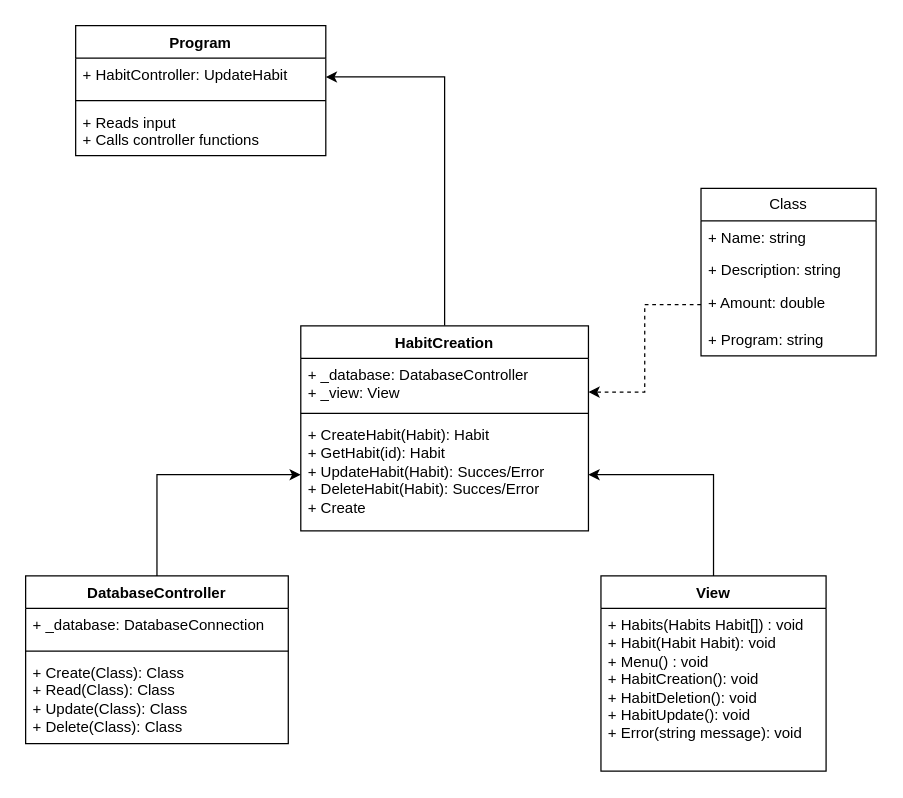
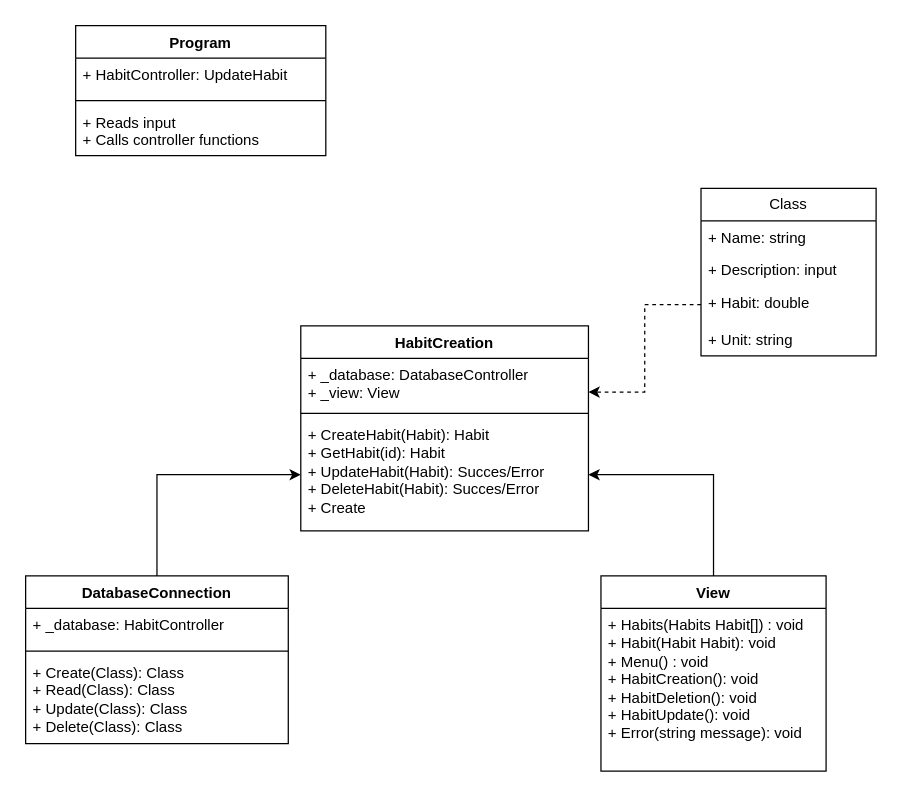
  <mxCell id="0" />
  <mxCell id="1" parent="0" />
  <mxCell id="2" style="edgeStyle=orthogonalEdgeStyle;rounded=0;orthogonalLoop=1;jettySize=auto;html=1;exitX=0.5;exitY=0;exitDx=0;exitDy=0;entryX=0;entryY=0.5;entryDx=0;entryDy=0;" edge="1" parent="1" source="3" target="14"><mxGeometry relative="1" as="geometry" /></mxCell>
- <mxCell id="3" value="DatabaseController" style="swimlane;fontStyle=1;align=center;verticalAlign=top;childLayout=stackLayout;horizontal=1;startSize=26;horizontalStack=0;resizeParent=1;resizeParentMax=0;resizeLast=0;collapsible=1;marginBottom=0;whiteSpace=wrap;html=1;" vertex="1" parent="1"><mxGeometry x="20" y="460" width="210" height="134" as="geometry" /></mxCell>
- <mxCell id="4" value="+ _database: DatabaseConnection" style="text;strokeColor=none;fillColor=none;align=left;verticalAlign=top;spacingLeft=4;spacingRight=4;overflow=hidden;rotatable=0;points=[[0,0.5],[1,0.5]];portConstraint=eastwest;whiteSpace=wrap;html=1;" vertex="1" parent="3"><mxGeometry y="26" width="210" height="30" as="geometry" /></mxCell>
+ <mxCell id="3" value="DatabaseConnection" style="swimlane;fontStyle=1;align=center;verticalAlign=top;childLayout=stackLayout;horizontal=1;startSize=26;horizontalStack=0;resizeParent=1;resizeParentMax=0;resizeLast=0;collapsible=1;marginBottom=0;whiteSpace=wrap;html=1;" vertex="1" parent="1"><mxGeometry x="20" y="460" width="210" height="134" as="geometry" /></mxCell>
+ <mxCell id="4" value="+ _database: HabitController" style="text;strokeColor=none;fillColor=none;align=left;verticalAlign=top;spacingLeft=4;spacingRight=4;overflow=hidden;rotatable=0;points=[[0,0.5],[1,0.5]];portConstraint=eastwest;whiteSpace=wrap;html=1;" vertex="1" parent="3"><mxGeometry y="26" width="210" height="30" as="geometry" /></mxCell>
  <mxCell id="5" value="" style="line;strokeWidth=1;fillColor=none;align=left;verticalAlign=middle;spacingTop=-1;spacingLeft=3;spacingRight=3;rotatable=0;labelPosition=right;points=[];portConstraint=eastwest;strokeColor=inherit;" vertex="1" parent="3"><mxGeometry y="56" width="210" height="8" as="geometry" /></mxCell>
  <mxCell id="6" value="+ Create(Class): Class&lt;div&gt;+ Read(Class): Class&lt;br&gt;&lt;/div&gt;&lt;div&gt;+ Update(Class): Class&lt;br&gt;&lt;/div&gt;&lt;div&gt;+ Delete(Class): Class&lt;br&gt;&lt;/div&gt;" style="text;strokeColor=none;fillColor=none;align=left;verticalAlign=top;spacingLeft=4;spacingRight=4;overflow=hidden;rotatable=0;points=[[0,0.5],[1,0.5]];portConstraint=eastwest;whiteSpace=wrap;html=1;" vertex="1" parent="3"><mxGeometry y="64" width="210" height="70" as="geometry" /></mxCell>
  <mxCell id="7" style="edgeStyle=orthogonalEdgeStyle;rounded=0;orthogonalLoop=1;jettySize=auto;html=1;entryX=1;entryY=0.5;entryDx=0;entryDy=0;" edge="1" parent="1" source="8" target="14"><mxGeometry relative="1" as="geometry" /></mxCell>
  <mxCell id="8" value="View" style="swimlane;fontStyle=1;align=center;verticalAlign=top;childLayout=stackLayout;horizontal=1;startSize=26;horizontalStack=0;resizeParent=1;resizeParentMax=0;resizeLast=0;collapsible=1;marginBottom=0;whiteSpace=wrap;html=1;" vertex="1" parent="1"><mxGeometry x="480" y="460" width="180" height="156" as="geometry" /></mxCell>
  <mxCell id="9" value="+ Habits(Habits Habit[]) : void&lt;div&gt;+ Habit(Habit Habit): void&lt;br&gt;&lt;div&gt;+ Menu() : void&lt;/div&gt;&lt;div&gt;+ HabitCreation(): void&lt;/div&gt;&lt;div&gt;+ HabitDeletion(): void&lt;/div&gt;&lt;div&gt;+ HabitUpdate(): void&lt;/div&gt;&lt;div&gt;+ Error(string message): void&lt;/div&gt;&lt;div&gt;&lt;br&gt;&lt;/div&gt;&lt;/div&gt;" style="text;strokeColor=none;fillColor=none;align=left;verticalAlign=top;spacingLeft=4;spacingRight=4;overflow=hidden;rotatable=0;points=[[0,0.5],[1,0.5]];portConstraint=eastwest;whiteSpace=wrap;html=1;" vertex="1" parent="8"><mxGeometry y="26" width="180" height="130" as="geometry" /></mxCell>
- <mxCell id="10" style="edgeStyle=orthogonalEdgeStyle;rounded=0;orthogonalLoop=1;jettySize=auto;html=1;entryX=1;entryY=0.5;entryDx=0;entryDy=0;" edge="1" parent="1" source="11" target="22"><mxGeometry relative="1" as="geometry" /></mxCell>
  <mxCell id="11" value="HabitCreation" style="swimlane;fontStyle=1;align=center;verticalAlign=top;childLayout=stackLayout;horizontal=1;startSize=26;horizontalStack=0;resizeParent=1;resizeParentMax=0;resizeLast=0;collapsible=1;marginBottom=0;whiteSpace=wrap;html=1;" vertex="1" parent="1"><mxGeometry x="240" y="260" width="230" height="164" as="geometry" /></mxCell>
  <mxCell id="12" value="&lt;div&gt;+ _database: DatabaseController&lt;/div&gt;&lt;div&gt;+ _view: View&lt;/div&gt;" style="text;strokeColor=none;fillColor=none;align=left;verticalAlign=top;spacingLeft=4;spacingRight=4;overflow=hidden;rotatable=0;points=[[0,0.5],[1,0.5]];portConstraint=eastwest;whiteSpace=wrap;html=1;" vertex="1" parent="11"><mxGeometry y="26" width="230" height="40" as="geometry" /></mxCell>
  <mxCell id="13" value="" style="line;strokeWidth=1;fillColor=none;align=left;verticalAlign=middle;spacingTop=-1;spacingLeft=3;spacingRight=3;rotatable=0;labelPosition=right;points=[];portConstraint=eastwest;strokeColor=inherit;" vertex="1" parent="11"><mxGeometry y="66" width="230" height="8" as="geometry" /></mxCell>
  <mxCell id="14" value="&lt;div&gt;+ CreateHabit(Habit): Habit&lt;/div&gt;&lt;div&gt;+ GetHabit(id): Habit&lt;/div&gt;&lt;div&gt;+ UpdateHabit(Habit): Succes/Error&lt;br&gt;&lt;div&gt;+ DeleteHabit(Habit): Succes/Error&lt;/div&gt;&lt;div&gt;+ Create&lt;/div&gt;&lt;/div&gt;" style="text;strokeColor=none;fillColor=none;align=left;verticalAlign=top;spacingLeft=4;spacingRight=4;overflow=hidden;rotatable=0;points=[[0,0.5],[1,0.5]];portConstraint=eastwest;whiteSpace=wrap;html=1;" vertex="1" parent="11"><mxGeometry y="74" width="230" height="90" as="geometry" /></mxCell>
  <mxCell id="15" value="Class" style="swimlane;fontStyle=0;childLayout=stackLayout;horizontal=1;startSize=26;fillColor=none;horizontalStack=0;resizeParent=1;resizeParentMax=0;resizeLast=0;collapsible=1;marginBottom=0;whiteSpace=wrap;html=1;" vertex="1" parent="1"><mxGeometry x="560" y="150" width="140" height="134" as="geometry" /></mxCell>
  <mxCell id="16" value="+ Name: string" style="text;strokeColor=none;fillColor=none;align=left;verticalAlign=top;spacingLeft=4;spacingRight=4;overflow=hidden;rotatable=0;points=[[0,0.5],[1,0.5]];portConstraint=eastwest;whiteSpace=wrap;html=1;" vertex="1" parent="15"><mxGeometry y="26" width="140" height="26" as="geometry" /></mxCell>
- <mxCell id="17" value="+ Description: string" style="text;strokeColor=none;fillColor=none;align=left;verticalAlign=top;spacingLeft=4;spacingRight=4;overflow=hidden;rotatable=0;points=[[0,0.5],[1,0.5]];portConstraint=eastwest;whiteSpace=wrap;html=1;" vertex="1" parent="15"><mxGeometry y="52" width="140" height="26" as="geometry" /></mxCell>
- <mxCell id="18" value="+ Amount: double" style="text;strokeColor=none;fillColor=none;align=left;verticalAlign=top;spacingLeft=4;spacingRight=4;overflow=hidden;rotatable=0;points=[[0,0.5],[1,0.5]];portConstraint=eastwest;whiteSpace=wrap;html=1;" vertex="1" parent="15"><mxGeometry y="78" width="140" height="30" as="geometry" /></mxCell>
- <mxCell id="19" value="+ Program: string" style="text;strokeColor=none;fillColor=none;align=left;verticalAlign=top;spacingLeft=4;spacingRight=4;overflow=hidden;rotatable=0;points=[[0,0.5],[1,0.5]];portConstraint=eastwest;whiteSpace=wrap;html=1;" vertex="1" parent="15"><mxGeometry y="108" width="140" height="26" as="geometry" /></mxCell>
+ <mxCell id="17" value="+ Description: input" style="text;strokeColor=none;fillColor=none;align=left;verticalAlign=top;spacingLeft=4;spacingRight=4;overflow=hidden;rotatable=0;points=[[0,0.5],[1,0.5]];portConstraint=eastwest;whiteSpace=wrap;html=1;" vertex="1" parent="15"><mxGeometry y="52" width="140" height="26" as="geometry" /></mxCell>
+ <mxCell id="18" value="+ Habit: double" style="text;strokeColor=none;fillColor=none;align=left;verticalAlign=top;spacingLeft=4;spacingRight=4;overflow=hidden;rotatable=0;points=[[0,0.5],[1,0.5]];portConstraint=eastwest;whiteSpace=wrap;html=1;" vertex="1" parent="15"><mxGeometry y="78" width="140" height="30" as="geometry" /></mxCell>
+ <mxCell id="19" value="+ Unit: string" style="text;strokeColor=none;fillColor=none;align=left;verticalAlign=top;spacingLeft=4;spacingRight=4;overflow=hidden;rotatable=0;points=[[0,0.5],[1,0.5]];portConstraint=eastwest;whiteSpace=wrap;html=1;" vertex="1" parent="15"><mxGeometry y="108" width="140" height="26" as="geometry" /></mxCell>
  <mxCell id="20" style="edgeStyle=orthogonalEdgeStyle;rounded=0;orthogonalLoop=1;jettySize=auto;html=1;entryX=1;entryY=0.675;entryDx=0;entryDy=0;entryPerimeter=0;dashed=1;" edge="1" parent="1" source="18" target="12"><mxGeometry relative="1" as="geometry" /></mxCell>
  <mxCell id="21" value="Program" style="swimlane;fontStyle=1;align=center;verticalAlign=top;childLayout=stackLayout;horizontal=1;startSize=26;horizontalStack=0;resizeParent=1;resizeParentMax=0;resizeLast=0;collapsible=1;marginBottom=0;whiteSpace=wrap;html=1;" vertex="1" parent="1"><mxGeometry x="60" y="20" width="200" height="104" as="geometry" /></mxCell>
  <mxCell id="22" value="+ HabitController: UpdateHabit" style="text;strokeColor=none;fillColor=none;align=left;verticalAlign=top;spacingLeft=4;spacingRight=4;overflow=hidden;rotatable=0;points=[[0,0.5],[1,0.5]];portConstraint=eastwest;whiteSpace=wrap;html=1;" vertex="1" parent="21"><mxGeometry y="26" width="200" height="30" as="geometry" /></mxCell>
  <mxCell id="23" value="" style="line;strokeWidth=1;fillColor=none;align=left;verticalAlign=middle;spacingTop=-1;spacingLeft=3;spacingRight=3;rotatable=0;labelPosition=right;points=[];portConstraint=eastwest;strokeColor=inherit;" vertex="1" parent="21"><mxGeometry y="56" width="200" height="8" as="geometry" /></mxCell>
  <mxCell id="24" value="+ Reads input&lt;div&gt;+ Calls controller functions&lt;/div&gt;" style="text;strokeColor=none;fillColor=none;align=left;verticalAlign=top;spacingLeft=4;spacingRight=4;overflow=hidden;rotatable=0;points=[[0,0.5],[1,0.5]];portConstraint=eastwest;whiteSpace=wrap;html=1;" vertex="1" parent="21"><mxGeometry y="64" width="200" height="40" as="geometry" /></mxCell>
